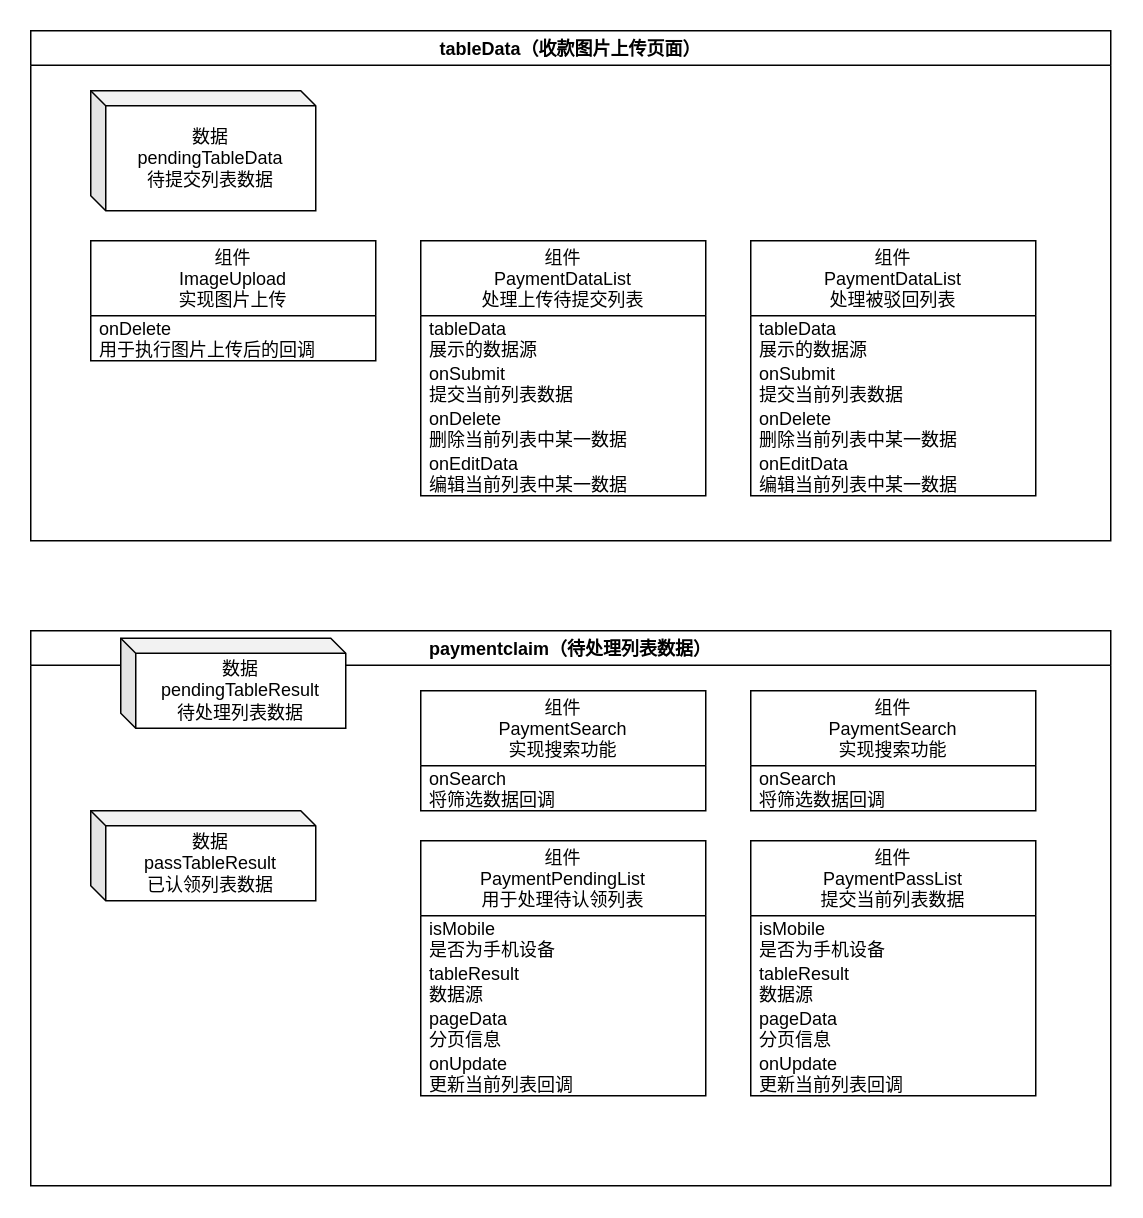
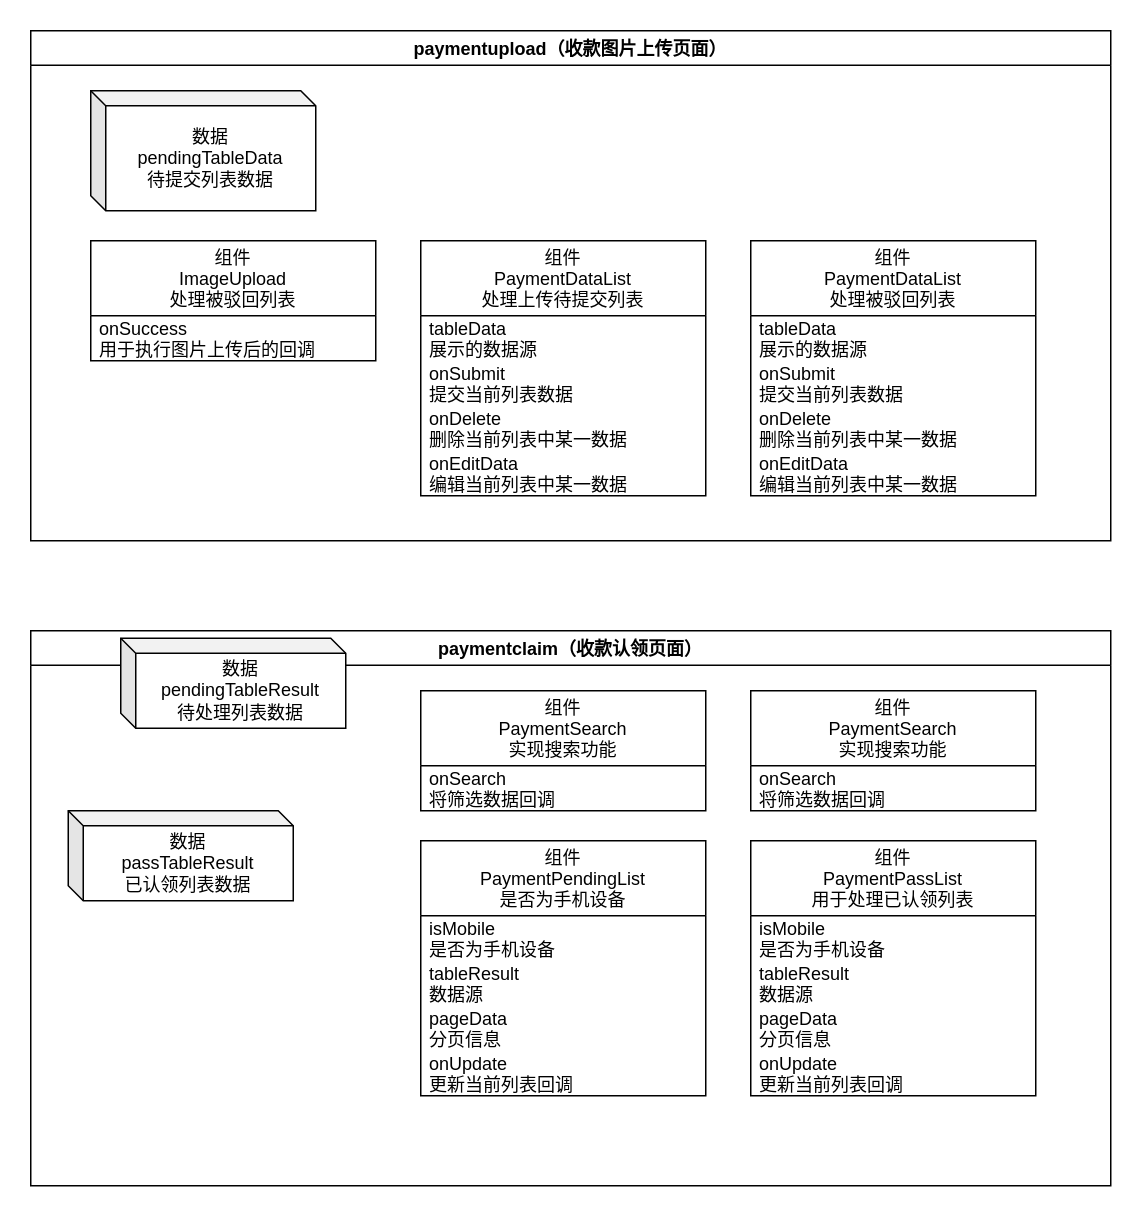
  <mxCell id="0" />
  <mxCell id="1" parent="0" />
- <mxCell id="2" value="tableData（收款图片上传页面）" style="swimlane;" vertex="1" parent="1"><mxGeometry x="20" y="20" width="720" height="340" as="geometry" /></mxCell>
- <mxCell id="3" value="组件&#10;ImageUpload&#10;实现图片上传" style="swimlane;fontStyle=0;childLayout=stackLayout;horizontal=1;startSize=50;horizontalStack=0;resizeParent=1;resizeParentMax=0;resizeLast=0;collapsible=1;marginBottom=0;" vertex="1" parent="2"><mxGeometry x="40" y="140" width="190" height="80" as="geometry" /></mxCell>
- <mxCell id="4" value="onDelete&#10;用于执行图片上传后的回调" style="text;strokeColor=none;fillColor=none;align=left;verticalAlign=middle;spacingLeft=4;spacingRight=4;overflow=hidden;points=[[0,0.5],[1,0.5]];portConstraint=eastwest;rotatable=0;" vertex="1" parent="3"><mxGeometry y="50" width="190" height="30" as="geometry" /></mxCell>
+ <mxCell id="2" value="paymentupload（收款图片上传页面）" style="swimlane;" vertex="1" parent="1"><mxGeometry x="20" y="20" width="720" height="340" as="geometry" /></mxCell>
+ <mxCell id="3" value="组件&#10;ImageUpload&#10;处理被驳回列表" style="swimlane;fontStyle=0;childLayout=stackLayout;horizontal=1;startSize=50;horizontalStack=0;resizeParent=1;resizeParentMax=0;resizeLast=0;collapsible=1;marginBottom=0;" vertex="1" parent="2"><mxGeometry x="40" y="140" width="190" height="80" as="geometry" /></mxCell>
+ <mxCell id="4" value="onSuccess&#10;用于执行图片上传后的回调" style="text;strokeColor=none;fillColor=none;align=left;verticalAlign=middle;spacingLeft=4;spacingRight=4;overflow=hidden;points=[[0,0.5],[1,0.5]];portConstraint=eastwest;rotatable=0;" vertex="1" parent="3"><mxGeometry y="50" width="190" height="30" as="geometry" /></mxCell>
  <mxCell id="5" value="组件&#10;PaymentDataList&#10;处理上传待提交列表" style="swimlane;fontStyle=0;childLayout=stackLayout;horizontal=1;startSize=50;horizontalStack=0;resizeParent=1;resizeParentMax=0;resizeLast=0;collapsible=1;marginBottom=0;" vertex="1" parent="2"><mxGeometry x="260" y="140" width="190" height="170" as="geometry" /></mxCell>
  <mxCell id="6" value="tableData&#10;展示的数据源" style="text;strokeColor=none;fillColor=none;align=left;verticalAlign=middle;spacingLeft=4;spacingRight=4;overflow=hidden;points=[[0,0.5],[1,0.5]];portConstraint=eastwest;rotatable=0;" vertex="1" parent="5"><mxGeometry y="50" width="190" height="30" as="geometry" /></mxCell>
  <mxCell id="7" value="onSubmit&#10;提交当前列表数据" style="text;strokeColor=none;fillColor=none;align=left;verticalAlign=middle;spacingLeft=4;spacingRight=4;overflow=hidden;points=[[0,0.5],[1,0.5]];portConstraint=eastwest;rotatable=0;" vertex="1" parent="5"><mxGeometry y="80" width="190" height="30" as="geometry" /></mxCell>
  <mxCell id="8" value="onDelete&#10;删除当前列表中某一数据" style="text;strokeColor=none;fillColor=none;align=left;verticalAlign=middle;spacingLeft=4;spacingRight=4;overflow=hidden;points=[[0,0.5],[1,0.5]];portConstraint=eastwest;rotatable=0;" vertex="1" parent="5"><mxGeometry y="110" width="190" height="30" as="geometry" /></mxCell>
  <mxCell id="9" value="onEditData&#10;编辑当前列表中某一数据" style="text;strokeColor=none;fillColor=none;align=left;verticalAlign=middle;spacingLeft=4;spacingRight=4;overflow=hidden;points=[[0,0.5],[1,0.5]];portConstraint=eastwest;rotatable=0;" vertex="1" parent="5"><mxGeometry y="140" width="190" height="30" as="geometry" /></mxCell>
  <mxCell id="10" value="组件&#10;PaymentDataList&#10;处理被驳回列表" style="swimlane;fontStyle=0;childLayout=stackLayout;horizontal=1;startSize=50;horizontalStack=0;resizeParent=1;resizeParentMax=0;resizeLast=0;collapsible=1;marginBottom=0;" vertex="1" parent="2"><mxGeometry x="480" y="140" width="190" height="170" as="geometry" /></mxCell>
  <mxCell id="11" value="tableData&#10;展示的数据源" style="text;strokeColor=none;fillColor=none;align=left;verticalAlign=middle;spacingLeft=4;spacingRight=4;overflow=hidden;points=[[0,0.5],[1,0.5]];portConstraint=eastwest;rotatable=0;" vertex="1" parent="10"><mxGeometry y="50" width="190" height="30" as="geometry" /></mxCell>
  <mxCell id="12" value="onSubmit&#10;提交当前列表数据" style="text;strokeColor=none;fillColor=none;align=left;verticalAlign=middle;spacingLeft=4;spacingRight=4;overflow=hidden;points=[[0,0.5],[1,0.5]];portConstraint=eastwest;rotatable=0;" vertex="1" parent="10"><mxGeometry y="80" width="190" height="30" as="geometry" /></mxCell>
  <mxCell id="13" value="onDelete&#10;删除当前列表中某一数据" style="text;strokeColor=none;fillColor=none;align=left;verticalAlign=middle;spacingLeft=4;spacingRight=4;overflow=hidden;points=[[0,0.5],[1,0.5]];portConstraint=eastwest;rotatable=0;" vertex="1" parent="10"><mxGeometry y="110" width="190" height="30" as="geometry" /></mxCell>
  <mxCell id="14" value="onEditData&#10;编辑当前列表中某一数据" style="text;strokeColor=none;fillColor=none;align=left;verticalAlign=middle;spacingLeft=4;spacingRight=4;overflow=hidden;points=[[0,0.5],[1,0.5]];portConstraint=eastwest;rotatable=0;" vertex="1" parent="10"><mxGeometry y="140" width="190" height="30" as="geometry" /></mxCell>
  <mxCell id="15" value="数据&lt;br&gt;pendingTableData&lt;br&gt;待提交列表数据" style="shape=cube;whiteSpace=wrap;html=1;boundedLbl=1;backgroundOutline=1;darkOpacity=0.05;darkOpacity2=0.1;fillColor=default;size=10;" vertex="1" parent="2"><mxGeometry x="40" y="40" width="150" height="80" as="geometry" /></mxCell>
- <mxCell id="16" value="paymentclaim（待处理列表数据）" style="swimlane;" vertex="1" parent="1"><mxGeometry x="20" y="420" width="720" height="370" as="geometry" /></mxCell>
+ <mxCell id="16" value="paymentclaim（收款认领页面）" style="swimlane;" vertex="1" parent="1"><mxGeometry x="20" y="420" width="720" height="370" as="geometry" /></mxCell>
  <mxCell id="17" value="组件&#10;PaymentSearch&#10;实现搜索功能" style="swimlane;fontStyle=0;childLayout=stackLayout;horizontal=1;startSize=50;horizontalStack=0;resizeParent=1;resizeParentMax=0;resizeLast=0;collapsible=1;marginBottom=0;" vertex="1" parent="16"><mxGeometry x="260" y="40" width="190" height="80" as="geometry" /></mxCell>
  <mxCell id="18" value="onSearch&#10;将筛选数据回调" style="text;strokeColor=none;fillColor=none;align=left;verticalAlign=middle;spacingLeft=4;spacingRight=4;overflow=hidden;points=[[0,0.5],[1,0.5]];portConstraint=eastwest;rotatable=0;" vertex="1" parent="17"><mxGeometry y="50" width="190" height="30" as="geometry" /></mxCell>
- <mxCell id="19" value="组件&#10;PaymentPendingList&#10;用于处理待认领列表" style="swimlane;fontStyle=0;childLayout=stackLayout;horizontal=1;startSize=50;horizontalStack=0;resizeParent=1;resizeParentMax=0;resizeLast=0;collapsible=1;marginBottom=0;" vertex="1" parent="16"><mxGeometry x="260" y="140" width="190" height="170" as="geometry" /></mxCell>
+ <mxCell id="19" value="组件&#10;PaymentPendingList&#10;是否为手机设备" style="swimlane;fontStyle=0;childLayout=stackLayout;horizontal=1;startSize=50;horizontalStack=0;resizeParent=1;resizeParentMax=0;resizeLast=0;collapsible=1;marginBottom=0;" vertex="1" parent="16"><mxGeometry x="260" y="140" width="190" height="170" as="geometry" /></mxCell>
  <mxCell id="20" value="isMobile&#10;是否为手机设备" style="text;strokeColor=none;fillColor=none;align=left;verticalAlign=middle;spacingLeft=4;spacingRight=4;overflow=hidden;points=[[0,0.5],[1,0.5]];portConstraint=eastwest;rotatable=0;" vertex="1" parent="19"><mxGeometry y="50" width="190" height="30" as="geometry" /></mxCell>
  <mxCell id="21" value="tableResult&#10;数据源" style="text;strokeColor=none;fillColor=none;align=left;verticalAlign=middle;spacingLeft=4;spacingRight=4;overflow=hidden;points=[[0,0.5],[1,0.5]];portConstraint=eastwest;rotatable=0;" vertex="1" parent="19"><mxGeometry y="80" width="190" height="30" as="geometry" /></mxCell>
  <mxCell id="22" value="pageData&#10;分页信息" style="text;strokeColor=none;fillColor=none;align=left;verticalAlign=middle;spacingLeft=4;spacingRight=4;overflow=hidden;points=[[0,0.5],[1,0.5]];portConstraint=eastwest;rotatable=0;" vertex="1" parent="19"><mxGeometry y="110" width="190" height="30" as="geometry" /></mxCell>
  <mxCell id="23" value="onUpdate&#10;更新当前列表回调" style="text;strokeColor=none;fillColor=none;align=left;verticalAlign=middle;spacingLeft=4;spacingRight=4;overflow=hidden;points=[[0,0.5],[1,0.5]];portConstraint=eastwest;rotatable=0;" vertex="1" parent="19"><mxGeometry y="140" width="190" height="30" as="geometry" /></mxCell>
- <mxCell id="24" value="组件&#10;PaymentPassList&#10;提交当前列表数据" style="swimlane;fontStyle=0;childLayout=stackLayout;horizontal=1;startSize=50;horizontalStack=0;resizeParent=1;resizeParentMax=0;resizeLast=0;collapsible=1;marginBottom=0;" vertex="1" parent="16"><mxGeometry x="480" y="140" width="190" height="170" as="geometry" /></mxCell>
+ <mxCell id="24" value="组件&#10;PaymentPassList&#10;用于处理已认领列表" style="swimlane;fontStyle=0;childLayout=stackLayout;horizontal=1;startSize=50;horizontalStack=0;resizeParent=1;resizeParentMax=0;resizeLast=0;collapsible=1;marginBottom=0;" vertex="1" parent="16"><mxGeometry x="480" y="140" width="190" height="170" as="geometry" /></mxCell>
  <mxCell id="25" value="isMobile&#10;是否为手机设备" style="text;strokeColor=none;fillColor=none;align=left;verticalAlign=middle;spacingLeft=4;spacingRight=4;overflow=hidden;points=[[0,0.5],[1,0.5]];portConstraint=eastwest;rotatable=0;" vertex="1" parent="24"><mxGeometry y="50" width="190" height="30" as="geometry" /></mxCell>
  <mxCell id="26" value="tableResult&#10;数据源" style="text;strokeColor=none;fillColor=none;align=left;verticalAlign=middle;spacingLeft=4;spacingRight=4;overflow=hidden;points=[[0,0.5],[1,0.5]];portConstraint=eastwest;rotatable=0;" vertex="1" parent="24"><mxGeometry y="80" width="190" height="30" as="geometry" /></mxCell>
  <mxCell id="27" value="pageData&#10;分页信息" style="text;strokeColor=none;fillColor=none;align=left;verticalAlign=middle;spacingLeft=4;spacingRight=4;overflow=hidden;points=[[0,0.5],[1,0.5]];portConstraint=eastwest;rotatable=0;" vertex="1" parent="24"><mxGeometry y="110" width="190" height="30" as="geometry" /></mxCell>
  <mxCell id="28" value="onUpdate&#10;更新当前列表回调" style="text;strokeColor=none;fillColor=none;align=left;verticalAlign=middle;spacingLeft=4;spacingRight=4;overflow=hidden;points=[[0,0.5],[1,0.5]];portConstraint=eastwest;rotatable=0;" vertex="1" parent="24"><mxGeometry y="140" width="190" height="30" as="geometry" /></mxCell>
  <mxCell id="29" value="数据&lt;br&gt;pendingTableResult&lt;br&gt;待处理列表数据" style="shape=cube;whiteSpace=wrap;html=1;boundedLbl=1;backgroundOutline=1;darkOpacity=0.05;darkOpacity2=0.1;fillColor=default;size=10;" vertex="1" parent="16"><mxGeometry x="60" y="5" width="150" height="60" as="geometry" /></mxCell>
  <mxCell id="30" value="组件&#10;PaymentSearch&#10;实现搜索功能" style="swimlane;fontStyle=0;childLayout=stackLayout;horizontal=1;startSize=50;horizontalStack=0;resizeParent=1;resizeParentMax=0;resizeLast=0;collapsible=1;marginBottom=0;" vertex="1" parent="16"><mxGeometry x="480" y="40" width="190" height="80" as="geometry" /></mxCell>
  <mxCell id="31" value="onSearch&#10;将筛选数据回调" style="text;strokeColor=none;fillColor=none;align=left;verticalAlign=middle;spacingLeft=4;spacingRight=4;overflow=hidden;points=[[0,0.5],[1,0.5]];portConstraint=eastwest;rotatable=0;" vertex="1" parent="30"><mxGeometry y="50" width="190" height="30" as="geometry" /></mxCell>
- <mxCell id="32" value="数据&lt;br&gt;passTableResult&lt;br&gt;已认领列表数据" style="shape=cube;whiteSpace=wrap;html=1;boundedLbl=1;backgroundOutline=1;darkOpacity=0.05;darkOpacity2=0.1;fillColor=default;size=10;" vertex="1" parent="16"><mxGeometry x="40" y="120" width="150" height="60" as="geometry" /></mxCell>
+ <mxCell id="32" value="数据&lt;br&gt;passTableResult&lt;br&gt;已认领列表数据" style="shape=cube;whiteSpace=wrap;html=1;boundedLbl=1;backgroundOutline=1;darkOpacity=0.05;darkOpacity2=0.1;fillColor=default;size=10;" vertex="1" parent="16"><mxGeometry x="25" y="120" width="150" height="60" as="geometry" /></mxCell>
